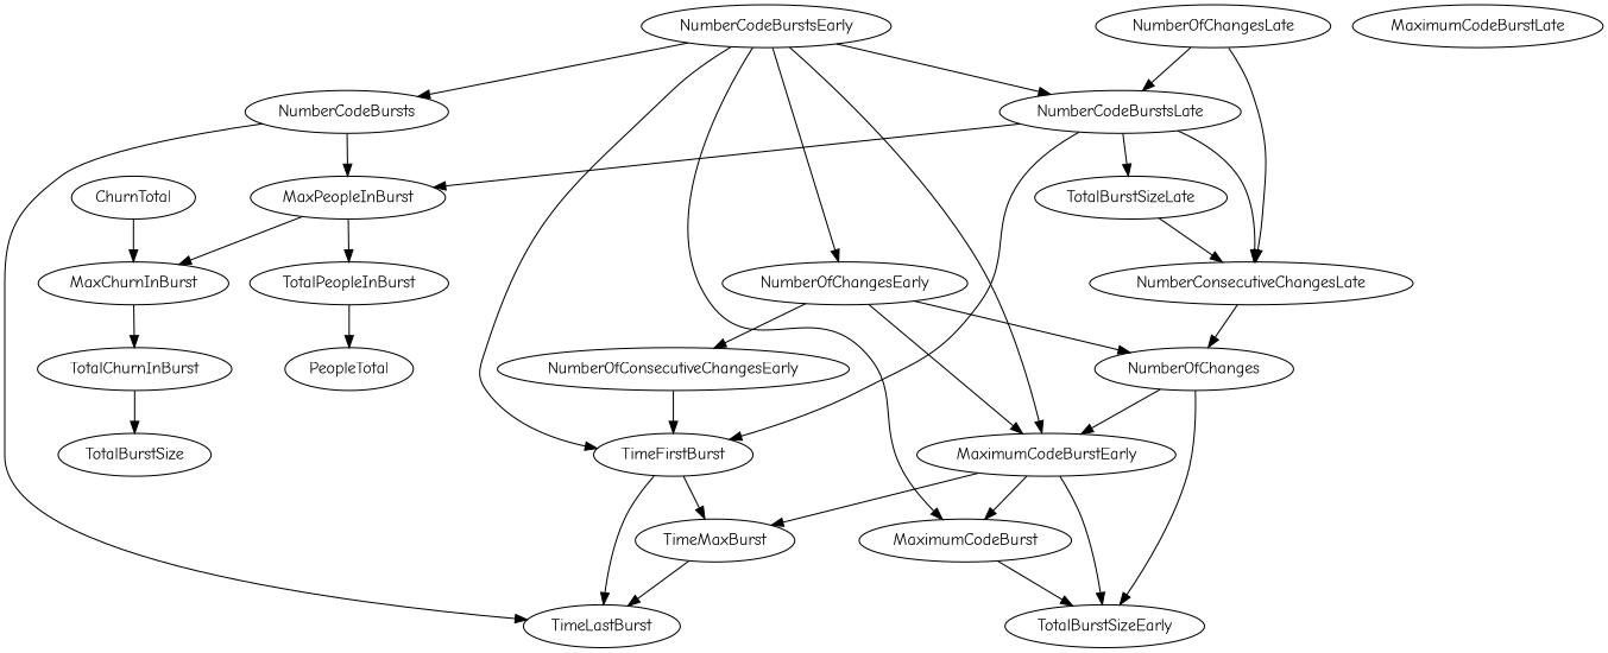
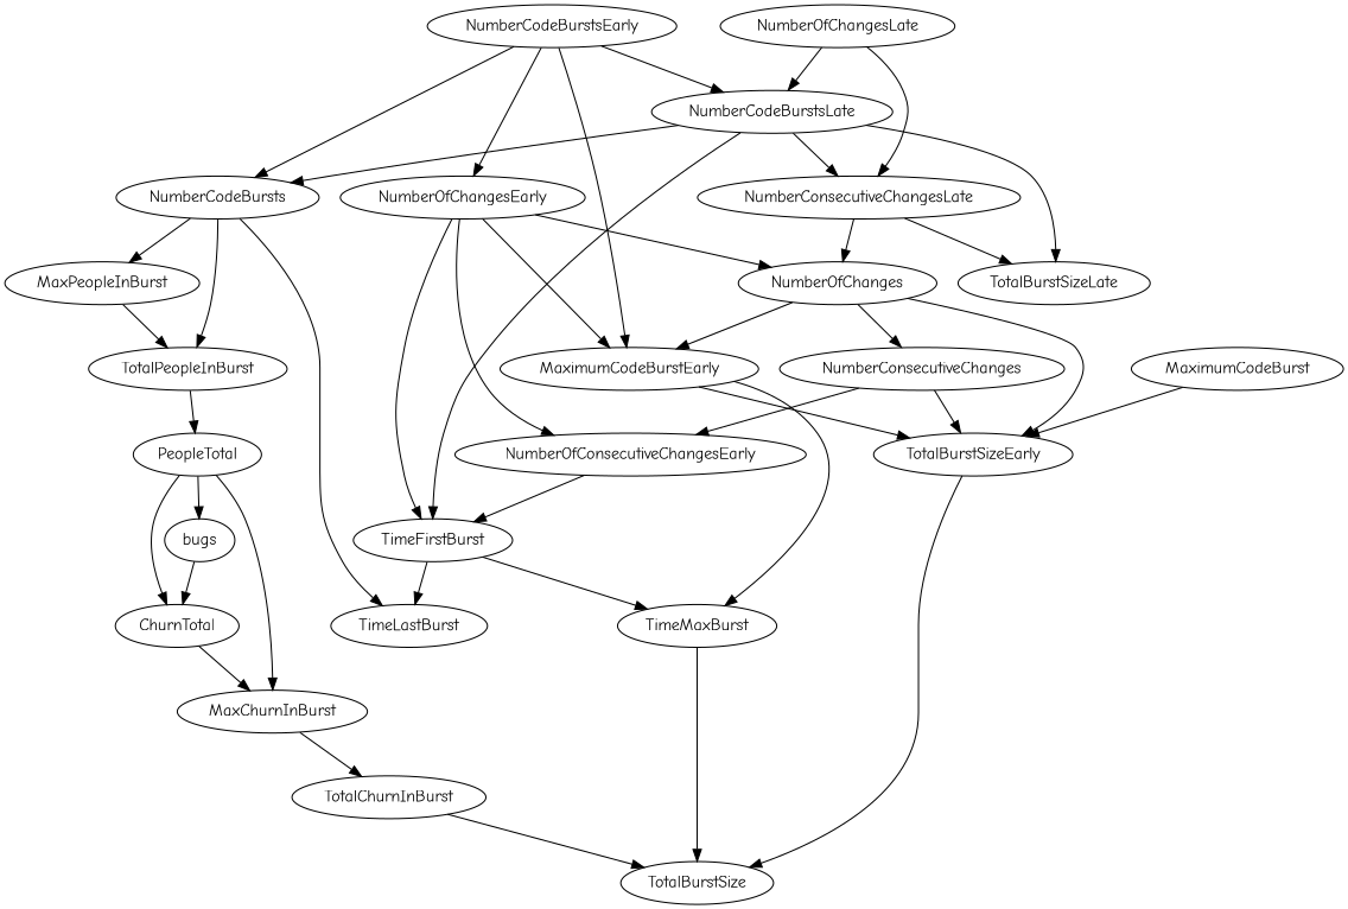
  digraph {
    fontname="Comic Neue"
    node [fontname="Comic Neue"]
    edge [fontname="Comic Neue"]
    TotalPeopleInBurst
    PeopleTotal
    MaxChurnInBurst
    ChurnTotal
-   MaximumCodeBurstLate
+   bugs
    NumberOfChanges
    TotalBurstSizeEarly
+   NumberConsecutiveChanges
    MaximumCodeBurstEarly
    TotalBurstSize
    NumberOfConsecutiveChangesEarly
    MaxPeopleInBurst
    TotalBurstSizeLate
    NumberConsecutiveChangesLate
    NumberCodeBurstsLate
    TimeFirstBurst
    NumberCodeBursts
    TimeMaxBurst
    TimeLastBurst
    NumberOfChangesLate
    NumberOfChangesEarly
    MaximumCodeBurst
    TotalChurnInBurst
    NumberCodeBurstsEarly
    TotalPeopleInBurst -> PeopleTotal
-   MaxPeopleInBurst -> MaxChurnInBurst
+   PeopleTotal -> MaxChurnInBurst
+   PeopleTotal -> ChurnTotal
+   PeopleTotal -> bugs
    MaxChurnInBurst -> TotalChurnInBurst
    ChurnTotal -> MaxChurnInBurst
+   bugs -> ChurnTotal
    NumberOfChanges -> TotalBurstSizeEarly
+   NumberOfChanges -> NumberConsecutiveChanges
    NumberOfChanges -> MaximumCodeBurstEarly
+   TotalBurstSizeEarly -> TotalBurstSize
+   NumberConsecutiveChanges -> TotalBurstSizeEarly
+   NumberConsecutiveChanges -> NumberOfConsecutiveChangesEarly
    MaximumCodeBurstEarly -> TotalBurstSizeEarly
    MaximumCodeBurstEarly -> TimeMaxBurst
-   MaximumCodeBurstEarly -> MaximumCodeBurst
    NumberOfConsecutiveChangesEarly -> TimeFirstBurst
    MaxPeopleInBurst -> TotalPeopleInBurst
-   TotalBurstSizeLate -> NumberConsecutiveChangesLate
+   NumberConsecutiveChangesLate -> TotalBurstSizeLate
    NumberConsecutiveChangesLate -> NumberOfChanges
    NumberCodeBurstsLate -> TotalBurstSizeLate
    NumberCodeBurstsLate -> NumberConsecutiveChangesLate
    NumberCodeBurstsLate -> TimeFirstBurst
-   NumberCodeBurstsLate -> MaxPeopleInBurst
+   NumberCodeBurstsLate -> NumberCodeBursts
    TimeFirstBurst -> TimeMaxBurst
    TimeFirstBurst -> TimeLastBurst
+   NumberCodeBursts -> TotalPeopleInBurst
    NumberCodeBursts -> MaxPeopleInBurst
    NumberCodeBursts -> TimeLastBurst
-   TimeMaxBurst -> TimeLastBurst
+   TimeMaxBurst -> TotalBurstSize
    NumberOfChangesLate -> NumberConsecutiveChangesLate
    NumberOfChangesLate -> NumberCodeBurstsLate
    NumberOfChangesEarly -> NumberOfChanges
    NumberOfChangesEarly -> MaximumCodeBurstEarly
    NumberOfChangesEarly -> NumberOfConsecutiveChangesEarly
    MaximumCodeBurst -> TotalBurstSizeEarly
    TotalChurnInBurst -> TotalBurstSize
    NumberCodeBurstsEarly -> MaximumCodeBurstEarly
    NumberCodeBurstsEarly -> NumberCodeBurstsLate
-   NumberCodeBurstsEarly -> TimeFirstBurst
+   NumberOfChangesEarly -> TimeFirstBurst
    NumberCodeBurstsEarly -> NumberCodeBursts
    NumberCodeBurstsEarly -> NumberOfChangesEarly
-   NumberCodeBurstsEarly -> MaximumCodeBurst
  }
